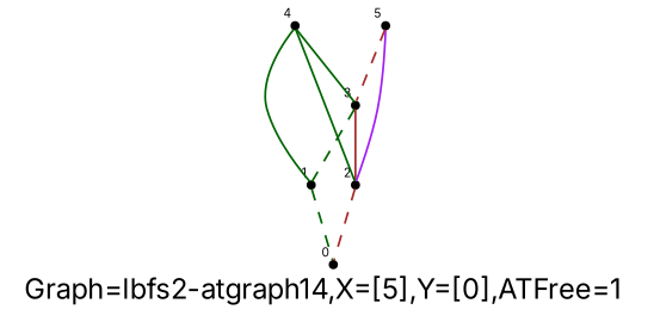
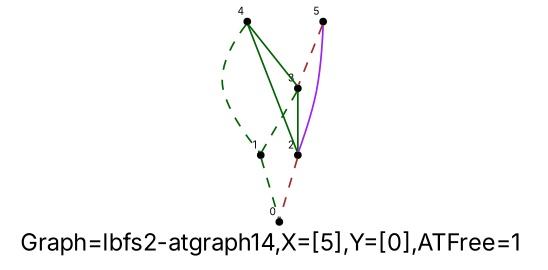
  graph {
    label="Graph=lbfs2-atgraph14,X=[5],Y=[0],ATFree=1 "
    labelloc=bottom
    fontname=Inter
    node [fontsize=6 shape=point fontname=Inter]
    edge [color=darkgreen style=solid fontname=Inter]
    0 [xlabel=0]
    1 [xlabel=1]
    2 [xlabel=2]
    3 [xlabel=3]
    4 [xlabel=4]
    5 [xlabel=5]
    1 -- 0 [style=dashed]
    2 -- 0 [color=brown style=dashed]
    3 -- 1 [style=dashed]
-   3 -- 2 [color=brown]
-   4 -- 1
+   3 -- 2
+   4 -- 1 [style=dashed]
    4 -- 2
    4 -- 3
    5 -- 2 [color=purple]
    5 -- 3 [color=brown style=dashed]
  }
